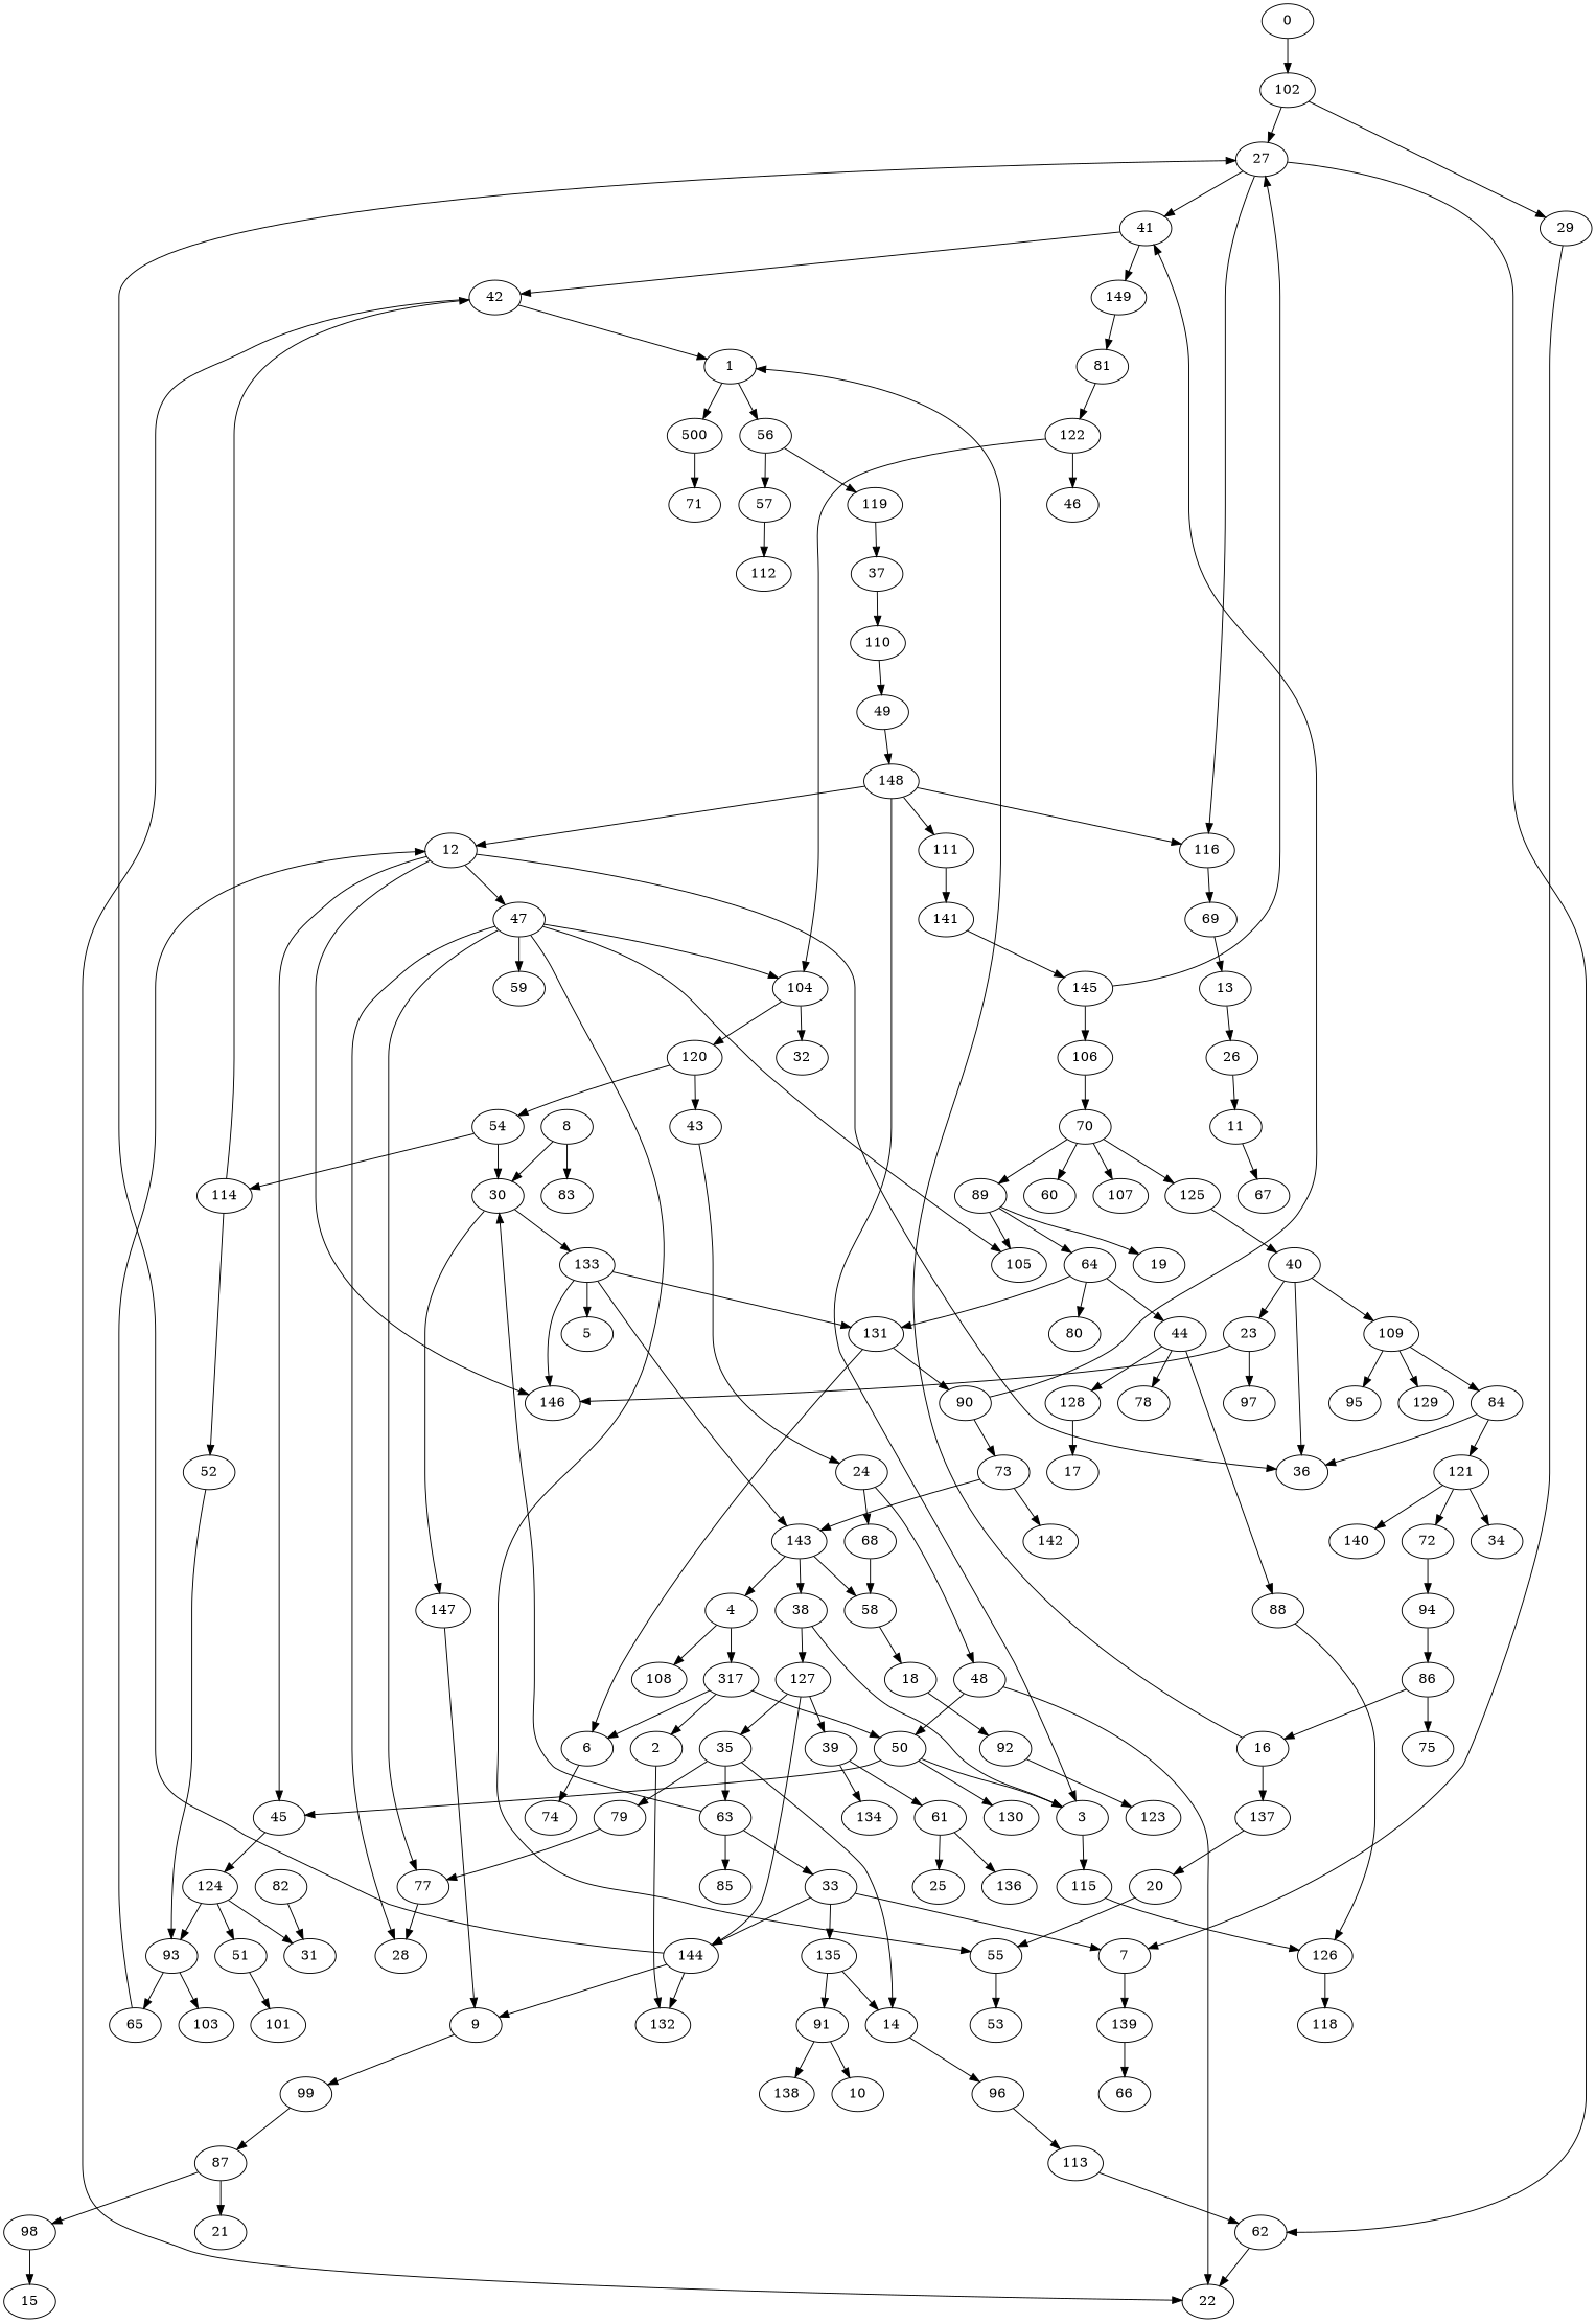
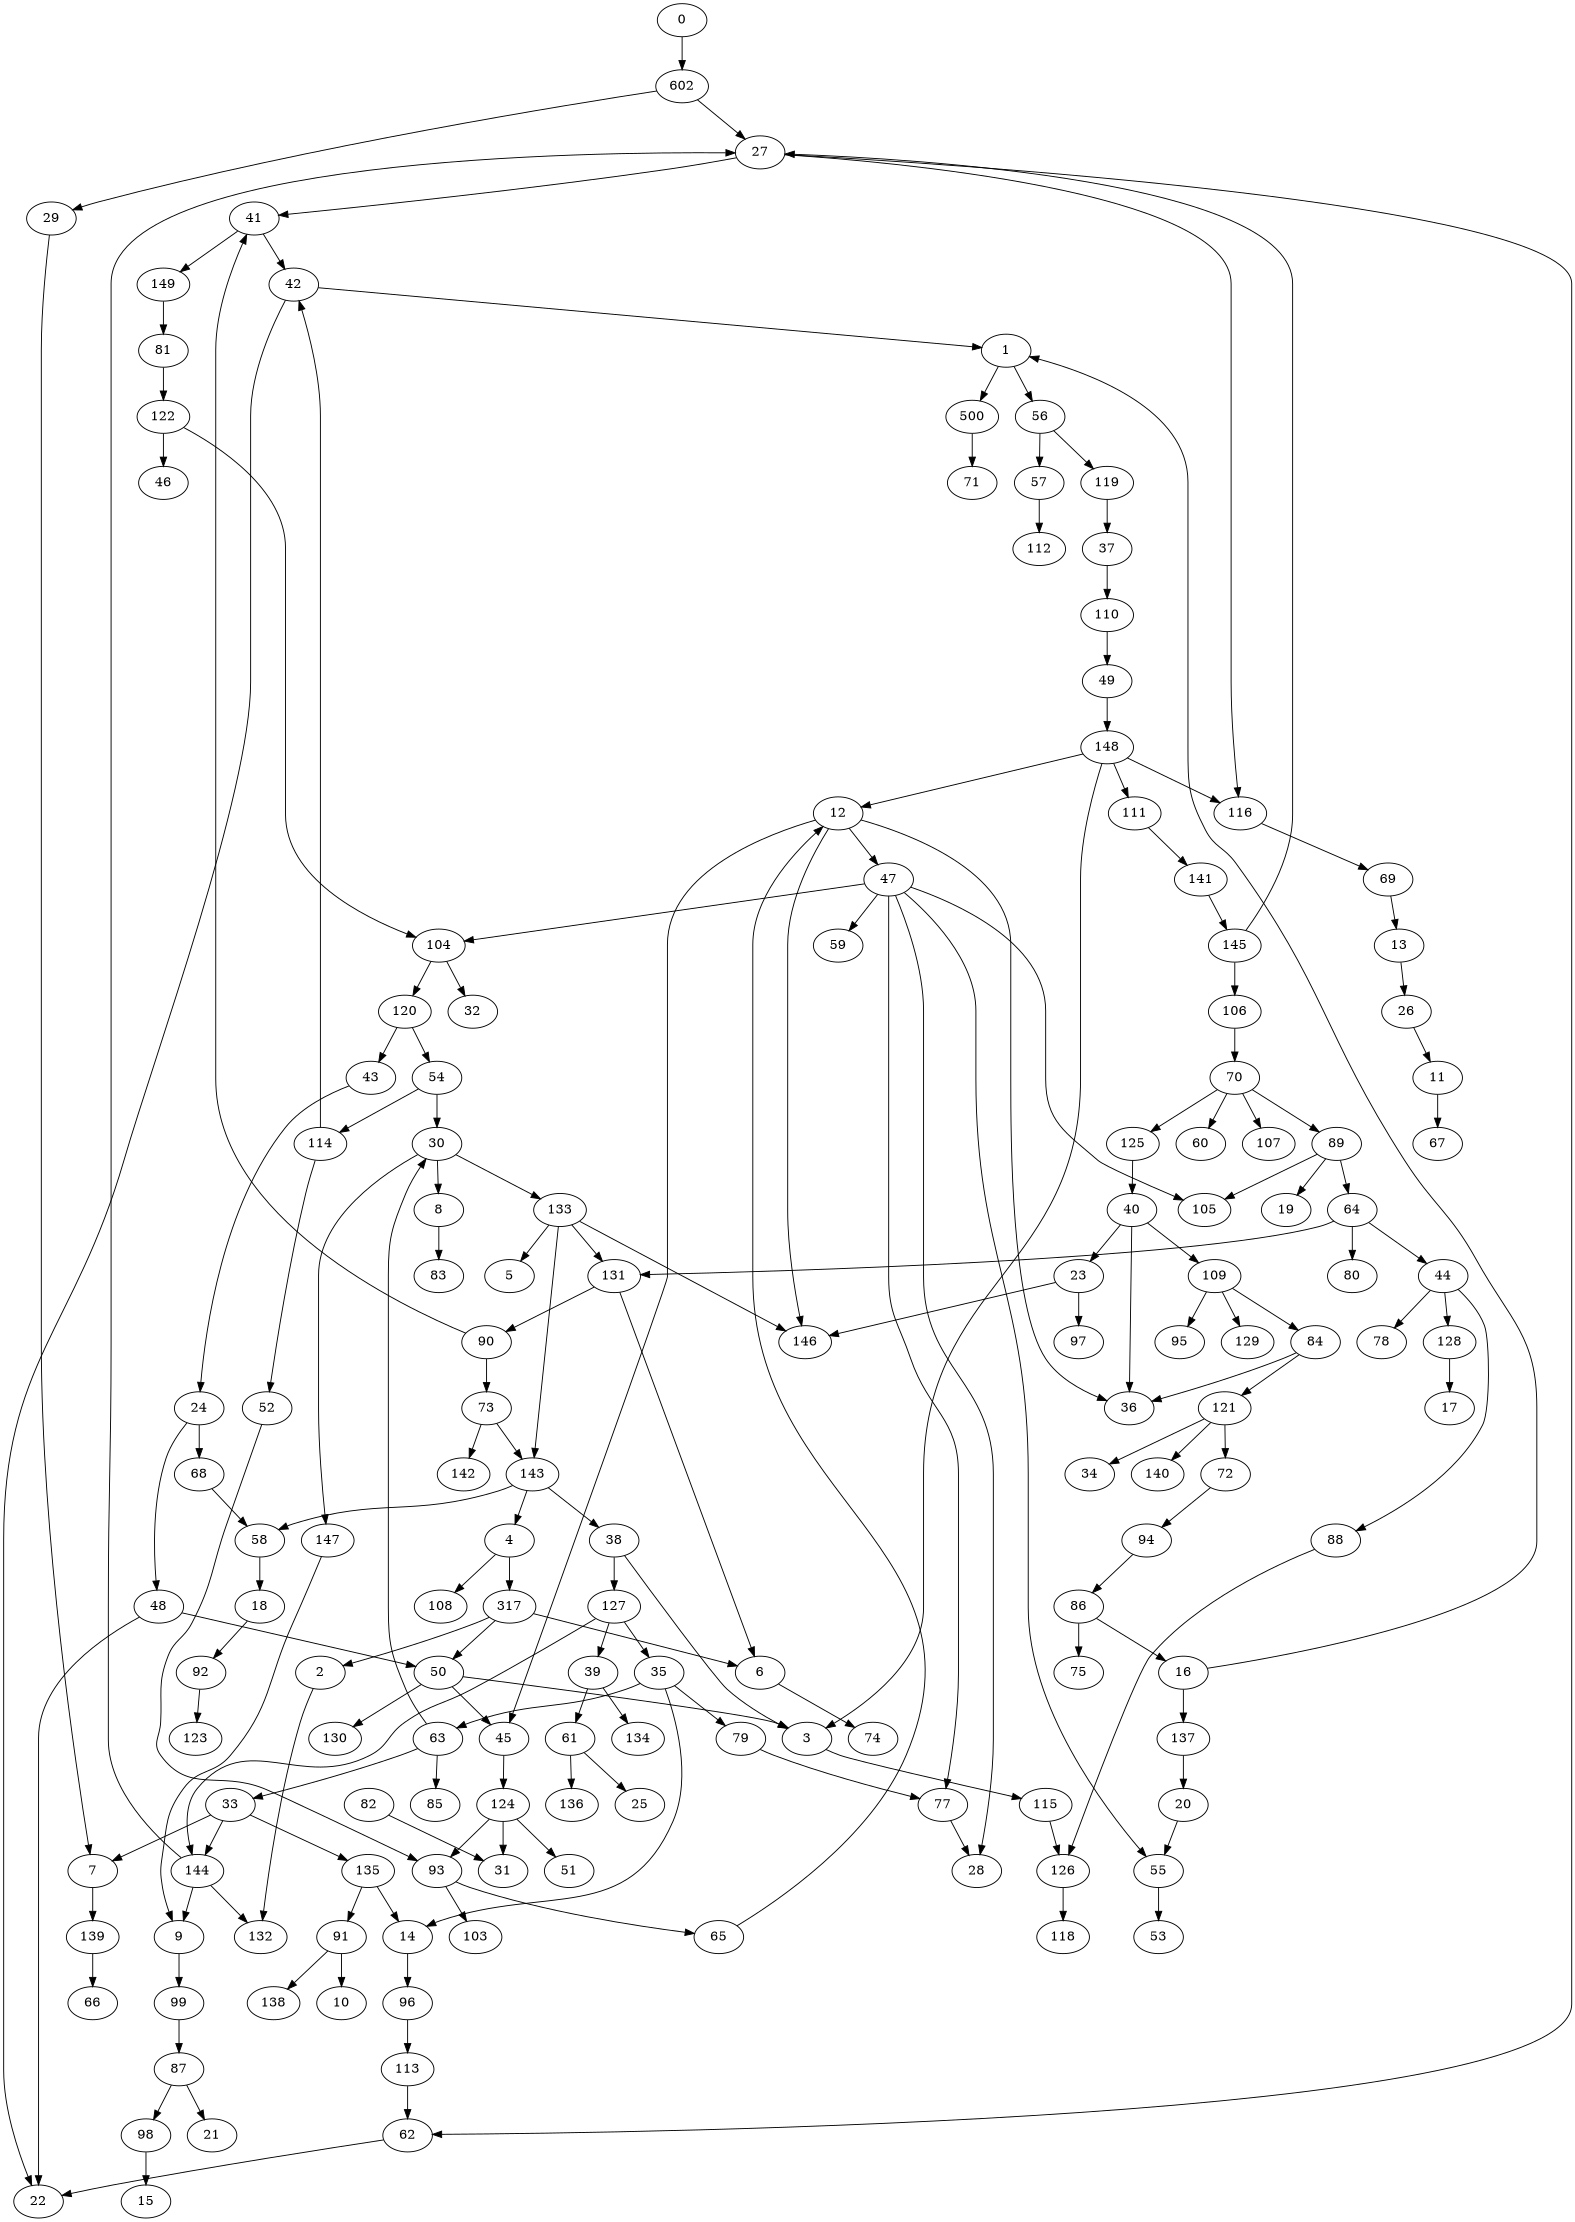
  strict digraph {
    0 [height=0.5 width=0.75]
-   102 [height=0.5 width=0.75]
+   102 [height=0.5 width=0.75 label=602]
    27 [height=0.5 width=0.75]
    29 [height=0.5 width=0.75]
    41 [height=0.5 width=0.75]
    62 [height=0.5 width=0.75]
    116 [height=0.5 width=0.75]
    7 [height=0.5 width=0.75]
    1 [height=0.5 width=0.75]
    56 [height=0.5 width=0.75]
    n11 [height=0.5 label=500 width=0.75]
    57 [height=0.5 width=0.75]
    119 [height=0.5 width=0.75]
    71 [height=0.5 width=0.75]
    112 [height=0.5 width=0.75]
    37 [height=0.5 width=0.75]
    2 [height=0.5 width=0.75]
    132 [height=0.5 width=0.75]
    3 [height=0.5 width=0.75]
    115 [height=0.5 width=0.75]
    126 [height=0.5 width=0.75]
    118 [height=0.5 width=0.75]
    4 [height=0.5 width=0.75]
    108 [height=0.5 width=0.75]
    n25 [height=0.5 label=317 width=0.75]
    6 [height=0.5 width=0.75]
    50 [height=0.5 width=0.75]
    74 [height=0.5 width=0.75]
    45 [height=0.5 width=0.75]
    130 [height=0.5 width=0.75]
    5 [height=0.5 width=0.75]
    139 [height=0.5 width=0.75]
    66 [height=0.5 width=0.75]
    8 [height=0.5 width=0.75]
    83 [height=0.5 width=0.75]
    9 [height=0.5 width=0.75]
    99 [height=0.5 width=0.75]
    87 [height=0.5 width=0.75]
    21 [height=0.5 width=0.75]
    98 [height=0.5 width=0.75]
    10 [height=0.5 width=0.75]
    11 [height=0.5 width=0.75]
    67 [height=0.5 width=0.75]
    12 [height=0.5 width=0.75]
    36 [height=0.5 width=0.75]
    47 [height=0.5 width=0.75]
    146 [height=0.5 width=0.75]
    124 [height=0.5 width=0.75]
    55 [height=0.5 width=0.75]
    28 [height=0.5 width=0.75]
    59 [height=0.5 width=0.75]
    77 [height=0.5 width=0.75]
    104 [height=0.5 width=0.75]
    105 [height=0.5 width=0.75]
    31 [height=0.5 width=0.75]
    51 [height=0.5 width=0.75]
    93 [height=0.5 width=0.75]
    53 [height=0.5 width=0.75]
    32 [height=0.5 width=0.75]
    120 [height=0.5 width=0.75]
    13 [height=0.5 width=0.75]
    26 [height=0.5 width=0.75]
    14 [height=0.5 width=0.75]
    96 [height=0.5 width=0.75]
    113 [height=0.5 width=0.75]
    15 [height=0.5 width=0.75]
    16 [height=0.5 width=0.75]
    137 [height=0.5 width=0.75]
    20 [height=0.5 width=0.75]
    17 [height=0.5 width=0.75]
    18 [height=0.5 width=0.75]
    92 [height=0.5 width=0.75]
    123 [height=0.5 width=0.75]
    19 [height=0.5 width=0.75]
    22 [height=0.5 width=0.75]
    23 [height=0.5 width=0.75]
    97 [height=0.5 width=0.75]
    24 [height=0.5 width=0.75]
    48 [height=0.5 width=0.75]
    68 [height=0.5 width=0.75]
    58 [height=0.5 width=0.75]
    25 [height=0.5 width=0.75]
    42 [height=0.5 width=0.75]
    149 [height=0.5 width=0.75]
    69 [height=0.5 width=0.75]
    81 [height=0.5 width=0.75]
    30 [height=0.5 width=0.75]
    133 [height=0.5 width=0.75]
    147 [height=0.5 width=0.75]
    131 [height=0.5 width=0.75]
    143 [height=0.5 width=0.75]
    90 [height=0.5 width=0.75]
    38 [height=0.5 width=0.75]
    33 [height=0.5 width=0.75]
    135 [height=0.5 width=0.75]
    144 [height=0.5 width=0.75]
    91 [height=0.5 width=0.75]
    138 [height=0.5 width=0.75]
    34 [height=0.5 width=0.75]
    35 [height=0.5 width=0.75]
    63 [height=0.5 width=0.75]
    79 [height=0.5 width=0.75]
    85 [height=0.5 width=0.75]
    110 [height=0.5 width=0.75]
    49 [height=0.5 width=0.75]
    148 [height=0.5 width=0.75]
    127 [height=0.5 width=0.75]
    39 [height=0.5 width=0.75]
    61 [height=0.5 width=0.75]
    134 [height=0.5 width=0.75]
    136 [height=0.5 width=0.75]
    40 [height=0.5 width=0.75]
    109 [height=0.5 width=0.75]
    84 [height=0.5 width=0.75]
    95 [height=0.5 width=0.75]
    129 [height=0.5 width=0.75]
    121 [height=0.5 width=0.75]
    122 [height=0.5 width=0.75]
    43 [height=0.5 width=0.75]
    44 [height=0.5 width=0.75]
    78 [height=0.5 width=0.75]
    88 [height=0.5 width=0.75]
    128 [height=0.5 width=0.75]
-   101 [height=0.5 width=0.75]
    65 [height=0.5 width=0.75]
    103 [height=0.5 width=0.75]
    46 [height=0.5 width=0.75]
    54 [height=0.5 width=0.75]
    82 [height=0.5 width=0.75]
    111 [height=0.5 width=0.75]
    141 [height=0.5 width=0.75]
    52 [height=0.5 width=0.75]
    114 [height=0.5 width=0.75]
    60 [height=0.5 width=0.75]
    64 [height=0.5 width=0.75]
    80 [height=0.5 width=0.75]
    73 [height=0.5 width=0.75]
    70 [height=0.5 width=0.75]
    89 [height=0.5 width=0.75]
    107 [height=0.5 width=0.75]
    125 [height=0.5 width=0.75]
    72 [height=0.5 width=0.75]
    94 [height=0.5 width=0.75]
    86 [height=0.5 width=0.75]
    75 [height=0.5 width=0.75]
    142 [height=0.5 width=0.75]
    140 [height=0.5 width=0.75]
    106 [height=0.5 width=0.75]
    145 [height=0.5 width=0.75]
    0 -> 102
    102 -> 27
    102 -> 29
    27 -> 41
    27 -> 62
    27 -> 116
    29 -> 7
    41 -> 42
    41 -> 149
    62 -> 22
    116 -> 69
    7 -> 139
    1 -> 56
    1 -> n11
    56 -> 57
    56 -> 119
    n11 -> 71
    57 -> 112
    119 -> 37
    37 -> 110
    2 -> 132
    3 -> 115
    115 -> 126
    126 -> 118
    4 -> 108
    4 -> n25
    n25 -> 2
    n25 -> 6
    n25 -> 50
    6 -> 74
    50 -> 3
    50 -> 45
    50 -> 130
    45 -> 124
    139 -> 66
    8 -> 83
    9 -> 99
    99 -> 87
    87 -> 21
    87 -> 98
    98 -> 15
    11 -> 67
    12 -> 45
    12 -> 36
    12 -> 47
    12 -> 146
    47 -> 55
    47 -> 28
    47 -> 59
    47 -> 77
    47 -> 104
    47 -> 105
    124 -> 31
    124 -> 51
    124 -> 93
    55 -> 53
    77 -> 28
    104 -> 32
    104 -> 120
-   51 -> 101
    93 -> 65
    93 -> 103
    120 -> 43
    120 -> 54
    13 -> 26
    26 -> 11
    14 -> 96
    96 -> 113
    113 -> 62
    16 -> 1
    16 -> 137
    137 -> 20
    20 -> 55
    18 -> 92
    92 -> 123
    23 -> 146
    23 -> 97
    24 -> 48
    24 -> 68
    48 -> 50
    48 -> 22
    68 -> 58
    58 -> 18
    42 -> 1
    42 -> 22
    149 -> 81
    69 -> 13
    81 -> 122
-   8 -> 30
+   30 -> 8
    30 -> 133
    30 -> 147
    133 -> 5
    133 -> 146
    133 -> 131
    133 -> 143
    147 -> 9
    131 -> 6
    131 -> 90
    143 -> 4
    143 -> 58
    143 -> 38
    90 -> 41
    90 -> 73
    38 -> 3
    38 -> 127
    33 -> 7
    33 -> 135
    33 -> 144
    135 -> 14
    135 -> 91
    144 -> 27
    144 -> 132
    144 -> 9
    91 -> 10
    91 -> 138
    35 -> 14
    35 -> 63
    35 -> 79
    63 -> 30
    63 -> 33
    63 -> 85
    79 -> 77
    110 -> 49
    49 -> 148
    148 -> 116
    148 -> 3
    148 -> 12
    148 -> 111
    127 -> 144
    127 -> 35
    127 -> 39
    39 -> 61
    39 -> 134
    61 -> 25
    61 -> 136
    40 -> 36
    40 -> 23
    40 -> 109
    109 -> 84
    109 -> 95
    109 -> 129
    84 -> 36
    84 -> 121
    121 -> 34
    121 -> 72
    121 -> 140
    122 -> 104
    122 -> 46
    43 -> 24
    44 -> 78
    44 -> 88
    44 -> 128
    88 -> 126
    128 -> 17
    65 -> 12
    54 -> 30
    54 -> 114
    82 -> 31
    111 -> 141
    141 -> 145
    52 -> 93
    114 -> 42
    114 -> 52
    64 -> 131
    64 -> 44
    64 -> 80
    73 -> 143
    73 -> 142
    70 -> 60
    70 -> 89
    70 -> 107
    70 -> 125
    89 -> 105
    89 -> 19
    89 -> 64
    125 -> 40
    72 -> 94
    94 -> 86
    86 -> 16
    86 -> 75
    106 -> 70
    145 -> 27
    145 -> 106
  }
